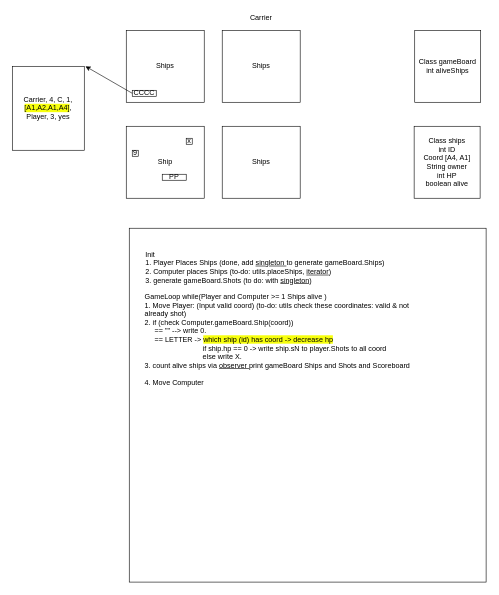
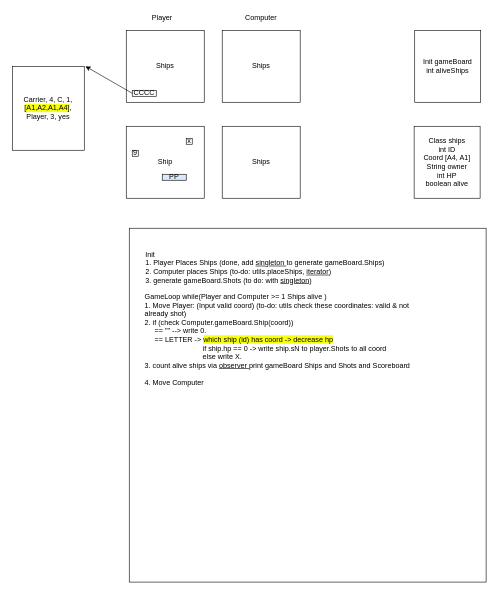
  <mxCell id="0" />
  <mxCell id="1" parent="0" />
  <mxCell id="2" value="Ships" style="rounded=0;whiteSpace=wrap;html=1;" vertex="1" parent="1"><mxGeometry x="210" y="50" width="130" height="120" as="geometry" /></mxCell>
  <mxCell id="3" value="Ship" style="rounded=0;whiteSpace=wrap;html=1;" vertex="1" parent="1"><mxGeometry x="210" y="210" width="130" height="120" as="geometry" /></mxCell>
  <mxCell id="4" value="Ships" style="rounded=0;whiteSpace=wrap;html=1;" vertex="1" parent="1"><mxGeometry x="370" y="50" width="130" height="120" as="geometry" /></mxCell>
  <mxCell id="5" value="Ships" style="rounded=0;whiteSpace=wrap;html=1;" vertex="1" parent="1"><mxGeometry x="370" y="210" width="130" height="120" as="geometry" /></mxCell>
- <mxCell id="7" value="Carrier" style="text;html=1;strokeColor=none;fillColor=none;align=center;verticalAlign=middle;whiteSpace=wrap;rounded=0;" vertex="1" parent="1"><mxGeometry x="415" y="20" width="40" height="20" as="geometry" /></mxCell>
- <mxCell id="8" value="Class gameBoard&lt;br&gt;int aliveShips" style="rounded=0;whiteSpace=wrap;html=1;" vertex="1" parent="1"><mxGeometry x="691" y="50" width="110" height="120" as="geometry" /></mxCell>
+ <mxCell id="6" value="Player" style="text;html=1;strokeColor=none;fillColor=none;align=center;verticalAlign=middle;whiteSpace=wrap;rounded=0;" vertex="1" parent="1"><mxGeometry x="250" y="20" width="40" height="20" as="geometry" /></mxCell>
+ <mxCell id="7" value="Computer" style="text;html=1;strokeColor=none;fillColor=none;align=center;verticalAlign=middle;whiteSpace=wrap;rounded=0;" vertex="1" parent="1"><mxGeometry x="415" y="20" width="40" height="20" as="geometry" /></mxCell>
+ <mxCell id="8" value="Init gameBoard&lt;br&gt;int aliveShips" style="rounded=0;whiteSpace=wrap;html=1;" vertex="1" parent="1"><mxGeometry x="691" y="50" width="110" height="120" as="geometry" /></mxCell>
  <mxCell id="9" value="Class ships&lt;br&gt;int ID&lt;br&gt;Coord [A4, A1]&lt;br&gt;String owner&lt;br&gt;int HP&lt;br&gt;boolean alive" style="rounded=0;whiteSpace=wrap;html=1;" vertex="1" parent="1"><mxGeometry x="690" y="210" width="110" height="120" as="geometry" /></mxCell>
  <mxCell id="10" value="" style="rounded=0;whiteSpace=wrap;html=1;" vertex="1" parent="1"><mxGeometry x="215" y="380" width="595" height="590" as="geometry" /></mxCell>
  <mxCell id="11" value="CCCC" style="rounded=0;whiteSpace=wrap;html=1;" vertex="1" parent="1"><mxGeometry x="220" y="150" width="40" height="10" as="geometry" /></mxCell>
  <mxCell id="12" value="x" style="rounded=0;whiteSpace=wrap;html=1;" vertex="1" parent="1"><mxGeometry x="310" y="230" width="10" height="10" as="geometry" /></mxCell>
  <mxCell id="13" value="9" style="rounded=0;whiteSpace=wrap;html=1;" vertex="1" parent="1"><mxGeometry x="220" y="250" width="10" height="10" as="geometry" /></mxCell>
- <mxCell id="14" value="PP" style="rounded=0;whiteSpace=wrap;html=1;" vertex="1" parent="1"><mxGeometry x="270" y="290" width="40" height="10" as="geometry" /></mxCell>
+ <mxCell id="14" value="PP" style="rounded=0;whiteSpace=wrap;html=1;fillColor=#dae8fc;" vertex="1" parent="1"><mxGeometry x="270" y="290" width="40" height="10" as="geometry" /></mxCell>
  <mxCell id="15" value="" style="endArrow=classic;html=1;exitX=0;exitY=0.5;exitDx=0;exitDy=0;" edge="1" parent="1" source="11"><mxGeometry width="50" height="50" relative="1" as="geometry"><mxPoint x="410" y="250" as="sourcePoint" /><mxPoint x="142" y="110" as="targetPoint" /></mxGeometry></mxCell>
  <mxCell id="16" value="Carrier, 4, C, 1,&lt;span style=&quot;background-color: rgb(247 , 255 , 13)&quot;&gt;[A1,A2,A1,A4]&lt;/span&gt;, Player, 3, yes" style="rounded=0;whiteSpace=wrap;html=1;" vertex="1" parent="1"><mxGeometry x="20" y="110" width="120" height="140" as="geometry" /></mxCell>
  <mxCell id="17" value="Init&lt;br&gt;1. Player Places Ships (done, add &lt;u&gt;singleton &lt;/u&gt;to generate gameBoard.Ships)&lt;br&gt;2. Computer places Ships (to-do: utils.placeShips, &lt;u&gt;iterator&lt;/u&gt;)&lt;br&gt;3. generate gameBoard.Shots (to do: with &lt;u&gt;singleton&lt;/u&gt;)" style="text;html=1;strokeColor=none;fillColor=none;align=left;verticalAlign=middle;whiteSpace=wrap;rounded=0;" vertex="1" parent="1"><mxGeometry x="240" y="400" width="460" height="90" as="geometry" /></mxCell>
  <mxCell id="18" value="GameLoop while(Player and Computer &amp;gt;= 1 Ships alive )&lt;br&gt;1. Move Player: (Input valid coord) (to-do: utils check these coordinates: valid &amp;amp; not already shot)&lt;br&gt;2. if (check Computer.gameBoard.Ship(coord))&lt;br&gt;&amp;nbsp; &amp;nbsp; &amp;nbsp;== &quot;&quot; --&amp;gt; write 0.&lt;br&gt;&amp;nbsp; &amp;nbsp; &amp;nbsp;== LETTER -&amp;gt; &lt;span style=&quot;background-color: rgb(247 , 255 , 13)&quot;&gt;which ship (id) has coord -&amp;gt; decrease hp&lt;br&gt;&lt;/span&gt;&amp;nbsp; &amp;nbsp; &amp;nbsp; &amp;nbsp; &amp;nbsp; &amp;nbsp; &amp;nbsp; &amp;nbsp; &amp;nbsp; &amp;nbsp; &amp;nbsp; &amp;nbsp; &amp;nbsp; &amp;nbsp; &amp;nbsp;if ship.hp == 0 -&amp;gt; write ship.sN to player.Shots to all coord&lt;br&gt;&amp;nbsp; &amp;nbsp; &amp;nbsp; &amp;nbsp; &amp;nbsp; &amp;nbsp; &amp;nbsp; &amp;nbsp; &amp;nbsp; &amp;nbsp; &amp;nbsp; &amp;nbsp; &amp;nbsp; &amp;nbsp; &amp;nbsp;else write X.&lt;br&gt;3. count alive ships via &lt;u&gt;observer &lt;/u&gt;print gameBoard Ships and Shots and Scoreboard&lt;br&gt;&lt;br&gt;4. Move Computer" style="text;html=1;strokeColor=none;fillColor=none;align=left;verticalAlign=middle;whiteSpace=wrap;rounded=0;" vertex="1" parent="1"><mxGeometry x="239" y="521" width="460" height="90" as="geometry" /></mxCell>
